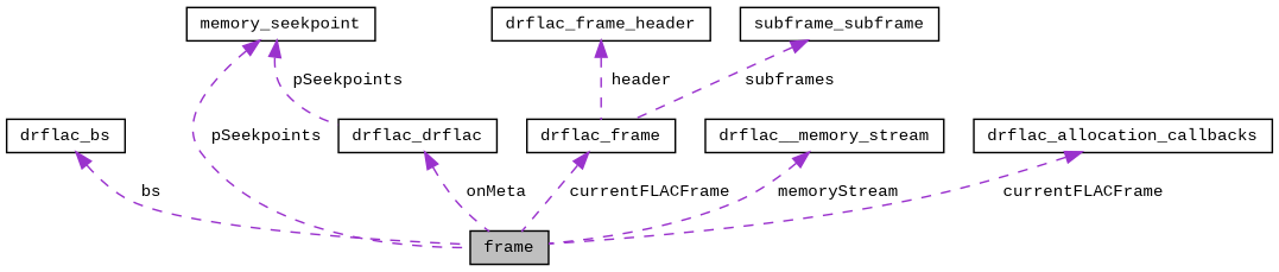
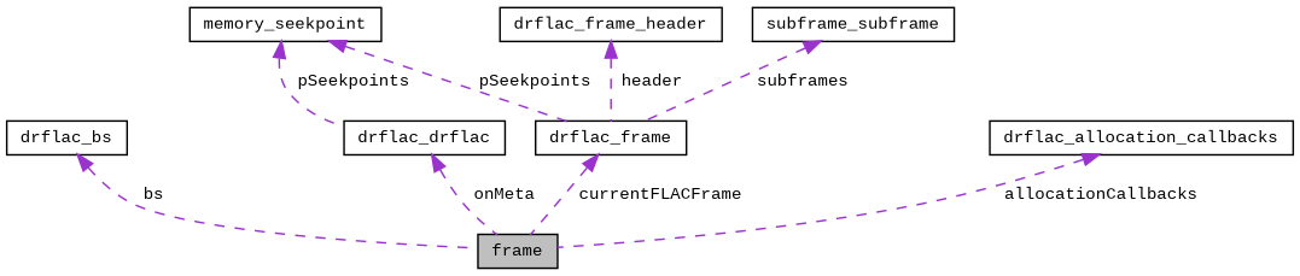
  digraph {
    fontname="Liberation Mono"
    rankdir=TB
    node [color=black fillcolor=white fontname="Liberation Mono" fontsize=10 shape=record style=filled]
    edge [color=darkorchid3 dir=back fontname="Liberation Mono" fontsize=10 labelfontname=Helvetica labelfontsize=10 style=dashed]
    n1 [fillcolor=grey75 fontcolor=black height=0.2 label=frame width=0.4]
    n2 [height=0.2 label=drflac_bs width=0.4]
    n3 [height=0.2 label=memory_seekpoint width=0.4]
    n4 [height=0.2 label=drflac_drflac width=0.4]
    n5 [height=0.2 label=drflac_frame width=0.4]
    n6 [height=0.2 label=drflac_frame_header width=0.4]
    n7 [height=0.2 label=subframe_subframe width=0.4]
-   n8 [height=0.2 label=drflac__memory_stream width=0.4]
    n9 [height=0.2 label=drflac_allocation_callbacks width=0.4]
    n2 -> n1 [label=" bs"]
-   n3 -> n1 [label=" pSeekpoints"]
+   n3 -> n5 [label=" pSeekpoints"]
    n3 -> n4 [label=" pSeekpoints"]
    n4 -> n1 [label=" onMeta"]
    n5 -> n1 [label=" currentFLACFrame"]
    n6 -> n5 [label=" header"]
    n7 -> n5 [label=" subframes"]
-   n8 -> n1 [label=" memoryStream"]
-   n9 -> n1 [label=" currentFLACFrame"]
+   n9 -> n1 [label=" allocationCallbacks"]
  }
